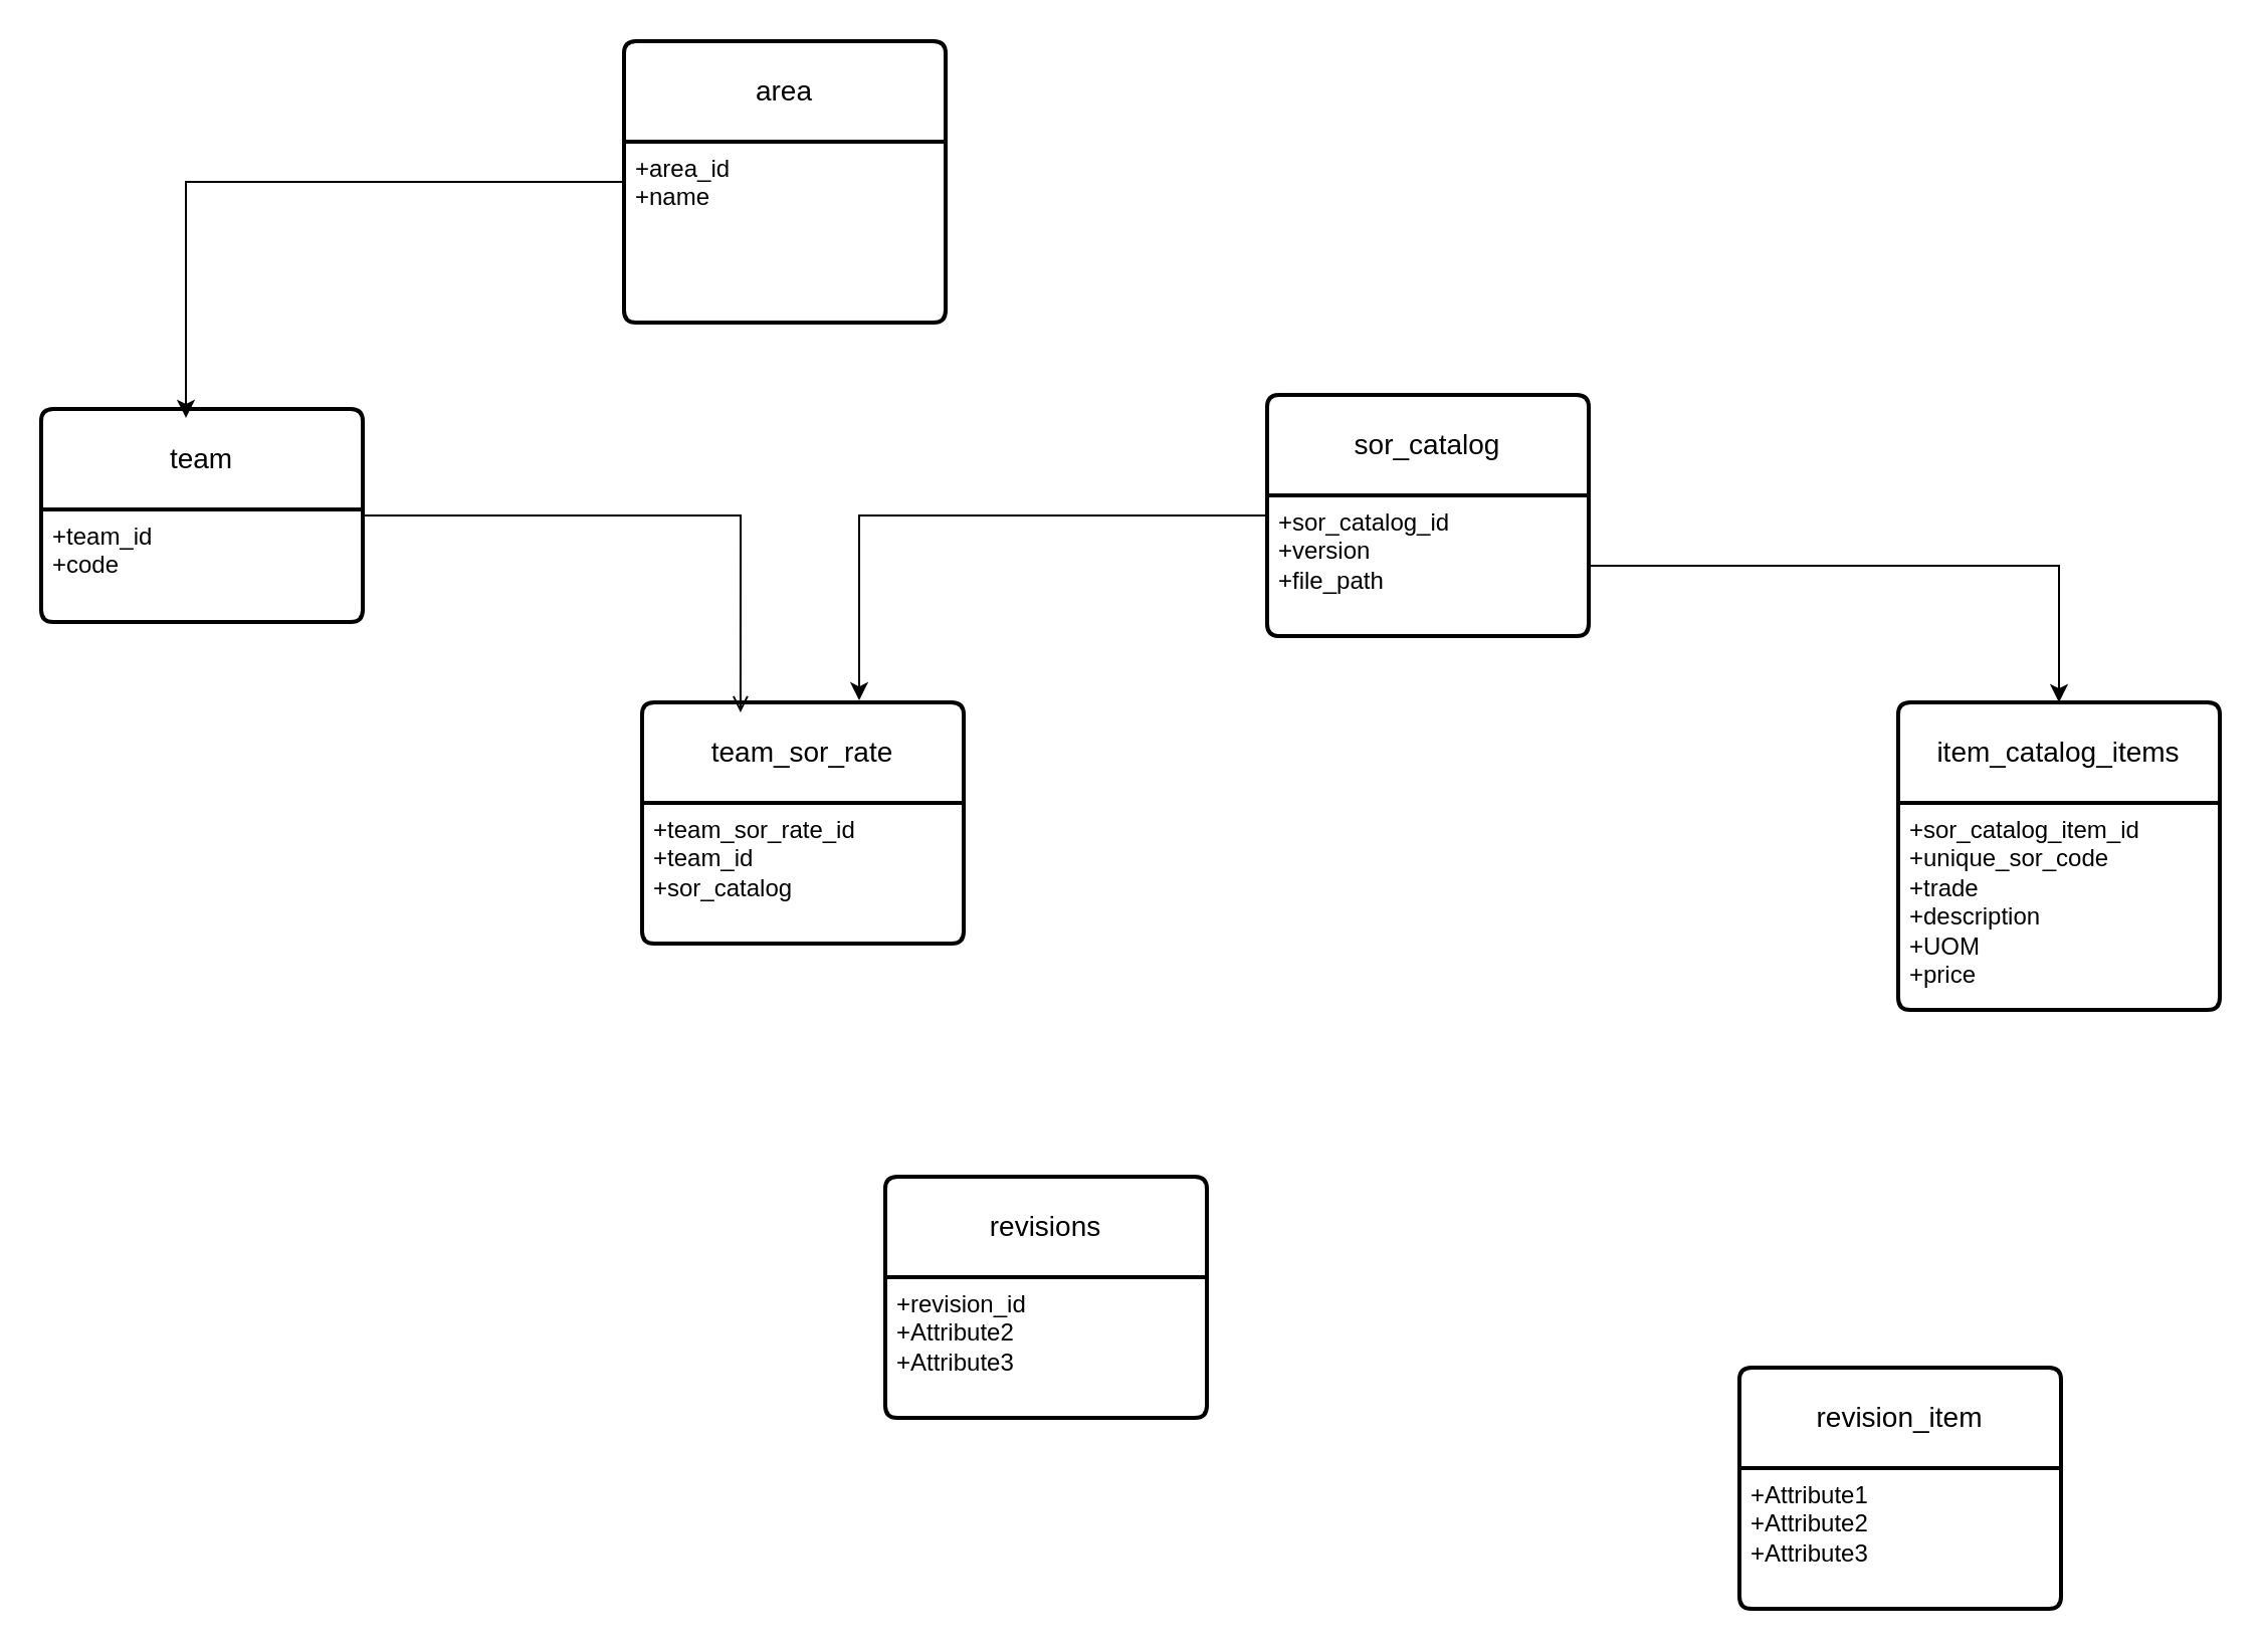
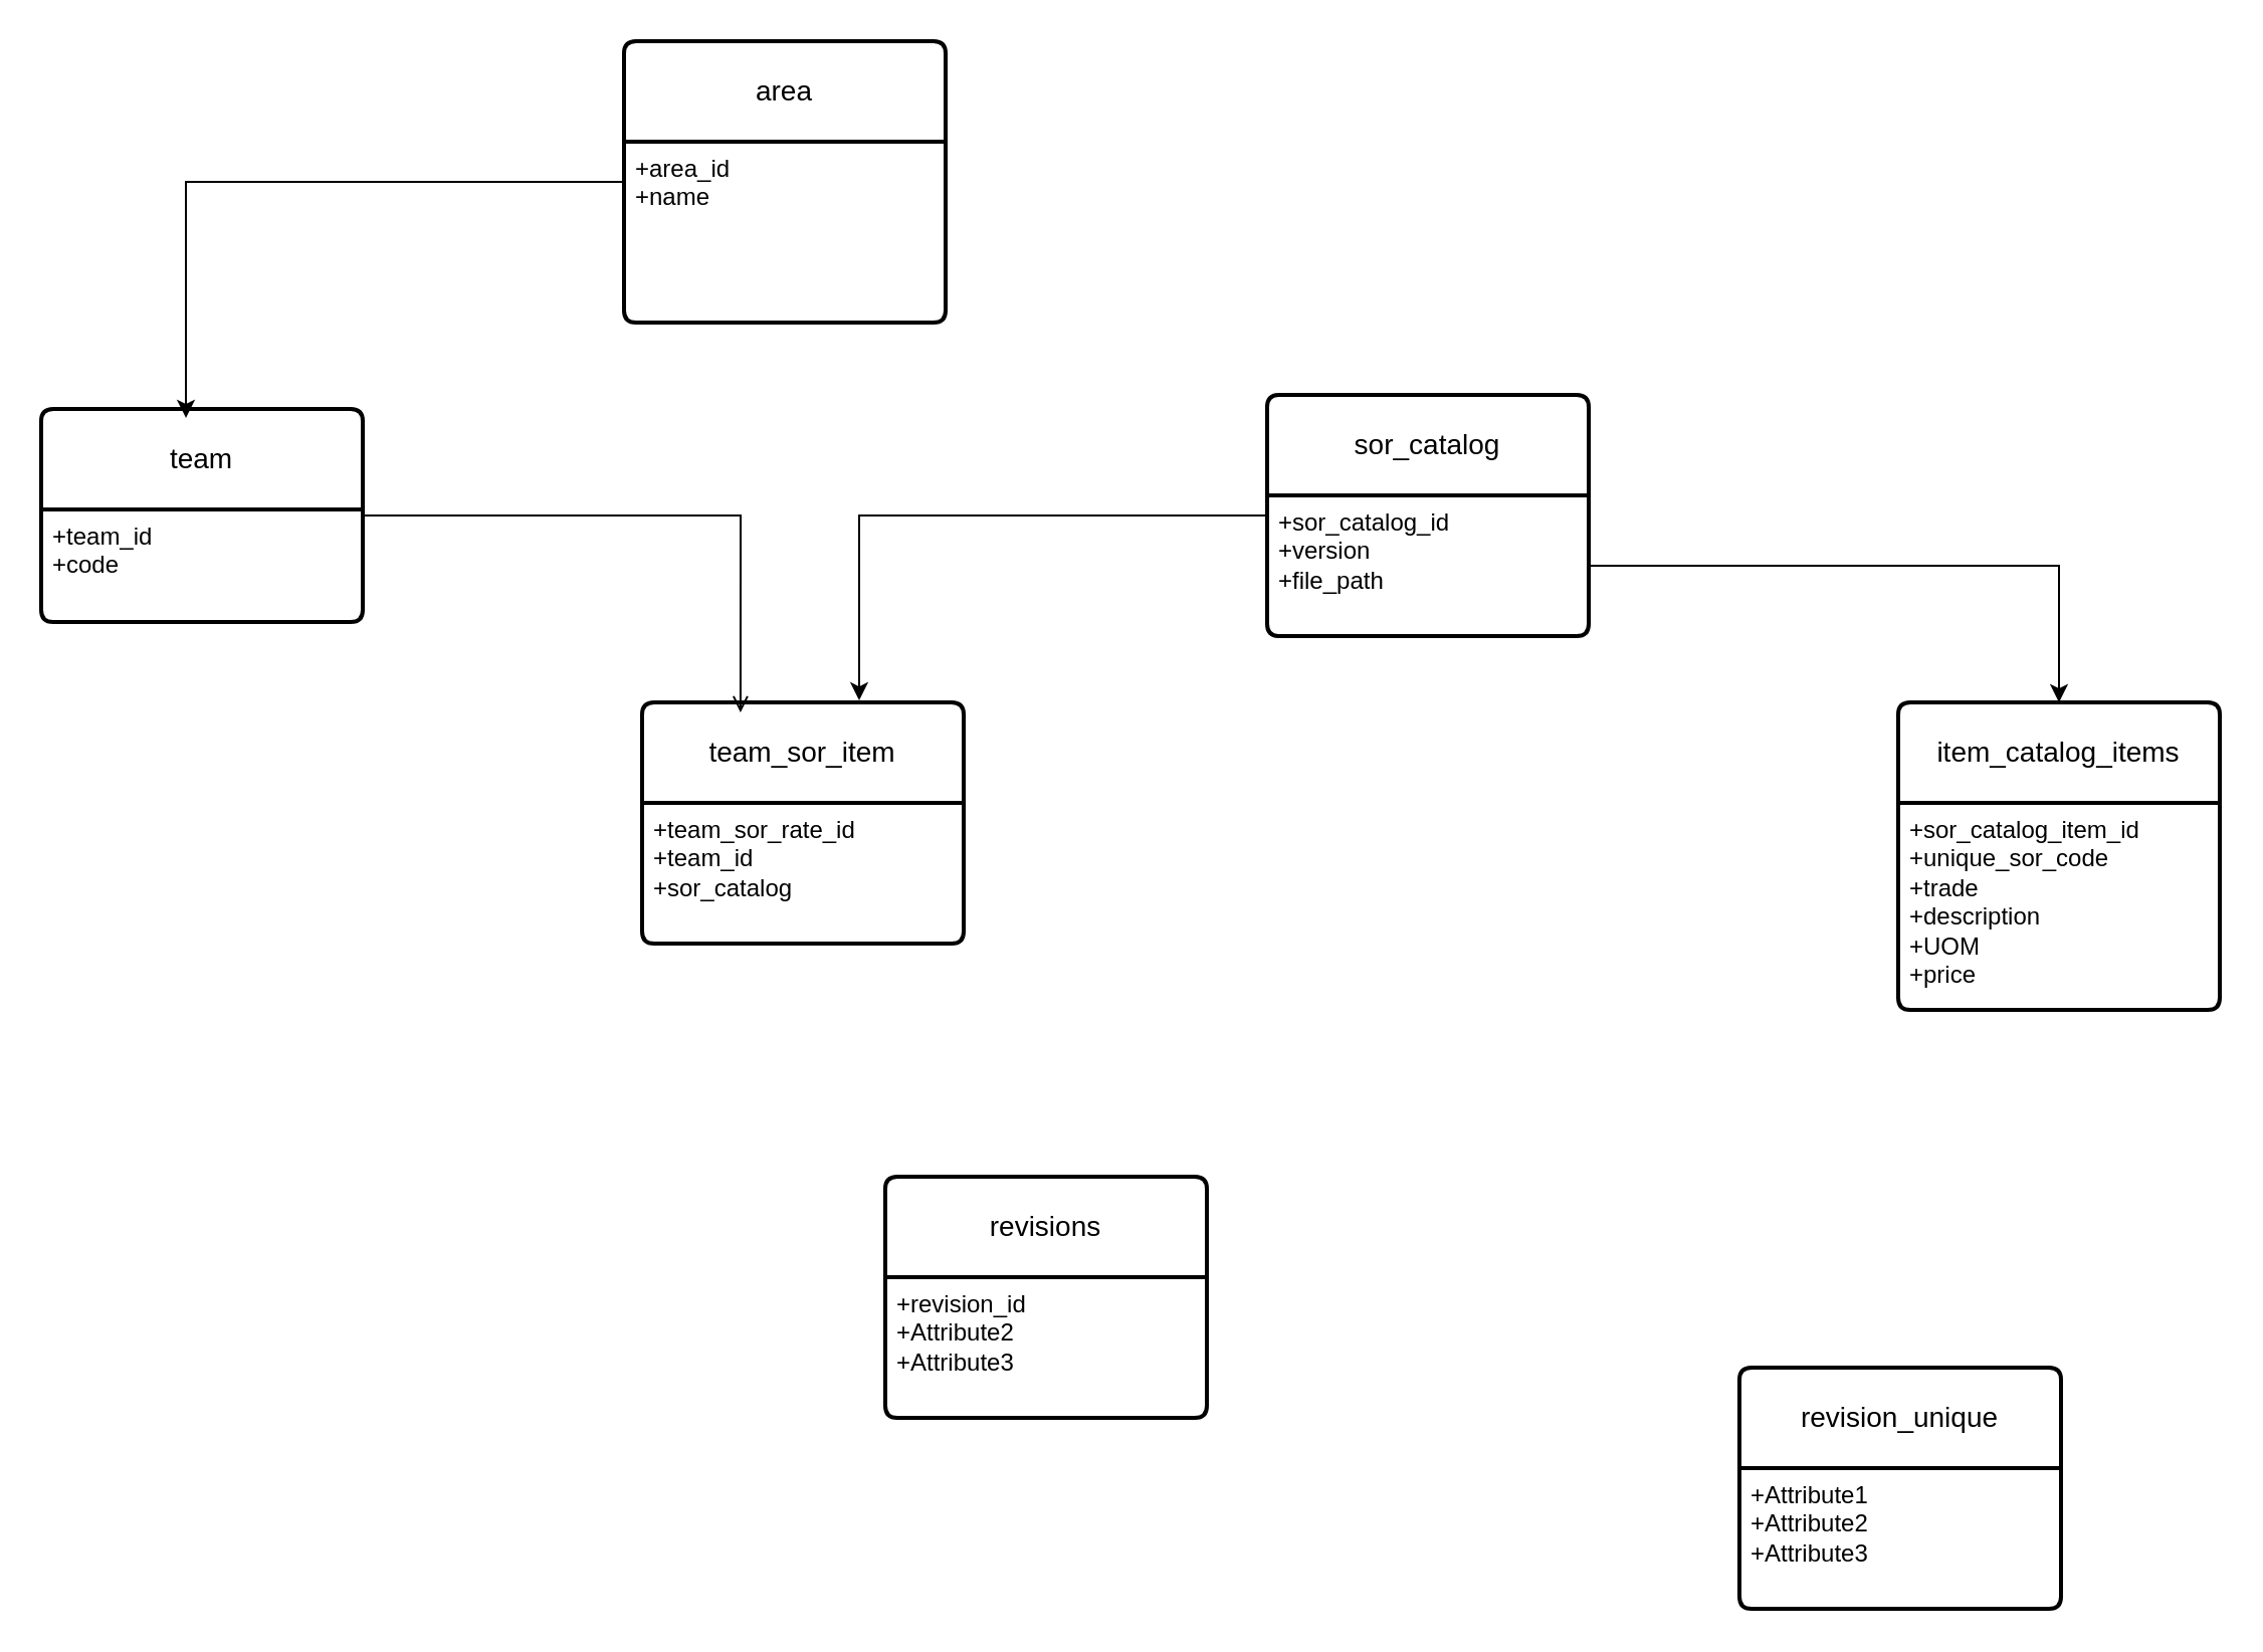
  <mxCell id="0" />
  <mxCell id="1" parent="0" />
  <mxCell id="2" value="area" style="swimlane;childLayout=stackLayout;horizontal=1;startSize=50;horizontalStack=0;rounded=1;fontSize=14;fontStyle=0;strokeWidth=2;resizeParent=0;resizeLast=1;shadow=0;dashed=0;align=center;arcSize=4;whiteSpace=wrap;html=1;" parent="1" vertex="1"><mxGeometry x="310" y="20" width="160" height="140" as="geometry" /></mxCell>
  <mxCell id="3" value="&lt;div&gt;+area_id&lt;/div&gt;&lt;div&gt;+name&lt;/div&gt;" style="align=left;strokeColor=none;fillColor=none;spacingLeft=4;fontSize=12;verticalAlign=top;resizable=0;rotatable=0;part=1;html=1;" parent="2" vertex="1"><mxGeometry y="50" width="160" height="90" as="geometry" /></mxCell>
  <mxCell id="4" value="sor_catalog" style="swimlane;childLayout=stackLayout;horizontal=1;startSize=50;horizontalStack=0;rounded=1;fontSize=14;fontStyle=0;strokeWidth=2;resizeParent=0;resizeLast=1;shadow=0;dashed=0;align=center;arcSize=4;whiteSpace=wrap;html=1;" parent="1" vertex="1"><mxGeometry x="630" y="196" width="160" height="120" as="geometry" /></mxCell>
  <mxCell id="5" value="+sor_catalog_id&lt;br&gt;+version&lt;br&gt;+file_path" style="align=left;strokeColor=none;fillColor=none;spacingLeft=4;fontSize=12;verticalAlign=top;resizable=0;rotatable=0;part=1;html=1;" parent="4" vertex="1"><mxGeometry y="50" width="160" height="70" as="geometry" /></mxCell>
  <mxCell id="6" value="item_catalog_items" style="swimlane;childLayout=stackLayout;horizontal=1;startSize=50;horizontalStack=0;rounded=1;fontSize=14;fontStyle=0;strokeWidth=2;resizeParent=0;resizeLast=1;shadow=0;dashed=0;align=center;arcSize=4;whiteSpace=wrap;html=1;" parent="1" vertex="1"><mxGeometry x="944" y="349" width="160" height="153" as="geometry" /></mxCell>
  <mxCell id="7" value="+sor_catalog_item_id&lt;br&gt;+unique_sor_code&lt;br&gt;&lt;div&gt;+trade&lt;/div&gt;&lt;div&gt;+description&lt;/div&gt;&lt;div&gt;+UOM&lt;/div&gt;&lt;div&gt;+price&lt;/div&gt;" style="align=left;strokeColor=none;fillColor=none;spacingLeft=4;fontSize=12;verticalAlign=top;resizable=0;rotatable=0;part=1;html=1;" parent="6" vertex="1"><mxGeometry y="50" width="160" height="103" as="geometry" /></mxCell>
  <mxCell id="8" style="edgeStyle=orthogonalEdgeStyle;rounded=0;orthogonalLoop=1;jettySize=auto;html=1;exitX=0.5;exitY=1;exitDx=0;exitDy=0;" parent="6" source="7" target="7" edge="1"><mxGeometry relative="1" as="geometry" /></mxCell>
  <mxCell id="9" style="edgeStyle=orthogonalEdgeStyle;rounded=0;orthogonalLoop=1;jettySize=auto;html=1;entryX=0.5;entryY=0;entryDx=0;entryDy=0;" parent="1" source="5" target="6" edge="1"><mxGeometry relative="1" as="geometry" /></mxCell>
  <mxCell id="10" value="team" style="swimlane;childLayout=stackLayout;horizontal=1;startSize=50;horizontalStack=0;rounded=1;fontSize=14;fontStyle=0;strokeWidth=2;resizeParent=0;resizeLast=1;shadow=0;dashed=0;align=center;arcSize=4;whiteSpace=wrap;html=1;" parent="1" vertex="1"><mxGeometry x="20" y="203" width="160" height="106" as="geometry" /></mxCell>
  <mxCell id="11" value="&lt;div&gt;+team_id&lt;/div&gt;&lt;div&gt;+code&lt;/div&gt;&lt;div&gt;&lt;br&gt;&lt;br&gt;&lt;/div&gt;" style="align=left;strokeColor=none;fillColor=none;spacingLeft=4;fontSize=12;verticalAlign=top;resizable=0;rotatable=0;part=1;html=1;" parent="10" vertex="1"><mxGeometry y="50" width="160" height="56" as="geometry" /></mxCell>
  <mxCell id="12" style="edgeStyle=orthogonalEdgeStyle;rounded=0;orthogonalLoop=1;jettySize=auto;html=1;entryX=0.45;entryY=0.042;entryDx=0;entryDy=0;entryPerimeter=0;" parent="1" source="2" target="10" edge="1"><mxGeometry relative="1" as="geometry" /></mxCell>
- <mxCell id="13" value="team_sor_rate" style="swimlane;childLayout=stackLayout;horizontal=1;startSize=50;horizontalStack=0;rounded=1;fontSize=14;fontStyle=0;strokeWidth=2;resizeParent=0;resizeLast=1;shadow=0;dashed=0;align=center;arcSize=4;whiteSpace=wrap;html=1;" parent="1" vertex="1"><mxGeometry x="319" y="349" width="160" height="120" as="geometry" /></mxCell>
+ <mxCell id="13" value="team_sor_item" style="swimlane;childLayout=stackLayout;horizontal=1;startSize=50;horizontalStack=0;rounded=1;fontSize=14;fontStyle=0;strokeWidth=2;resizeParent=0;resizeLast=1;shadow=0;dashed=0;align=center;arcSize=4;whiteSpace=wrap;html=1;" parent="1" vertex="1"><mxGeometry x="319" y="349" width="160" height="120" as="geometry" /></mxCell>
  <mxCell id="14" value="+team_sor_rate_id&lt;br&gt;+team_id&lt;br&gt;+sor_catalog" style="align=left;strokeColor=none;fillColor=none;spacingLeft=4;fontSize=12;verticalAlign=top;resizable=0;rotatable=0;part=1;html=1;" parent="13" vertex="1"><mxGeometry y="50" width="160" height="70" as="geometry" /></mxCell>
  <mxCell id="15" style="edgeStyle=orthogonalEdgeStyle;rounded=0;orthogonalLoop=1;jettySize=auto;html=1;entryX=0.675;entryY=-0.008;entryDx=0;entryDy=0;entryPerimeter=0;" parent="1" source="4" target="13" edge="1"><mxGeometry relative="1" as="geometry" /></mxCell>
  <mxCell id="16" style="edgeStyle=orthogonalEdgeStyle;rounded=0;orthogonalLoop=1;jettySize=auto;html=1;entryX=0.306;entryY=0.042;entryDx=0;entryDy=0;entryPerimeter=0;endArrow=open;" parent="1" source="10" target="13" edge="1"><mxGeometry relative="1" as="geometry" /></mxCell>
  <mxCell id="17" value="&lt;div&gt;revisions&lt;/div&gt;" style="swimlane;childLayout=stackLayout;horizontal=1;startSize=50;horizontalStack=0;rounded=1;fontSize=14;fontStyle=0;strokeWidth=2;resizeParent=0;resizeLast=1;shadow=0;dashed=0;align=center;arcSize=4;whiteSpace=wrap;html=1;" parent="1" vertex="1"><mxGeometry x="440" y="585" width="160" height="120" as="geometry" /></mxCell>
  <mxCell id="18" value="+revision_id&lt;br&gt;+Attribute2&lt;br&gt;+Attribute3" style="align=left;strokeColor=none;fillColor=none;spacingLeft=4;fontSize=12;verticalAlign=top;resizable=0;rotatable=0;part=1;html=1;" parent="17" vertex="1"><mxGeometry y="50" width="160" height="70" as="geometry" /></mxCell>
- <mxCell id="19" value="revision_item" style="swimlane;childLayout=stackLayout;horizontal=1;startSize=50;horizontalStack=0;rounded=1;fontSize=14;fontStyle=0;strokeWidth=2;resizeParent=0;resizeLast=1;shadow=0;dashed=0;align=center;arcSize=4;whiteSpace=wrap;html=1;" parent="1" vertex="1"><mxGeometry x="865" y="680" width="160" height="120" as="geometry" /></mxCell>
+ <mxCell id="19" value="revision_unique" style="swimlane;childLayout=stackLayout;horizontal=1;startSize=50;horizontalStack=0;rounded=1;fontSize=14;fontStyle=0;strokeWidth=2;resizeParent=0;resizeLast=1;shadow=0;dashed=0;align=center;arcSize=4;whiteSpace=wrap;html=1;" parent="1" vertex="1"><mxGeometry x="865" y="680" width="160" height="120" as="geometry" /></mxCell>
  <mxCell id="20" value="+Attribute1&#10;+Attribute2&#10;+Attribute3" style="align=left;strokeColor=none;fillColor=none;spacingLeft=4;fontSize=12;verticalAlign=top;resizable=0;rotatable=0;part=1;html=1;" parent="19" vertex="1"><mxGeometry y="50" width="160" height="70" as="geometry" /></mxCell>
